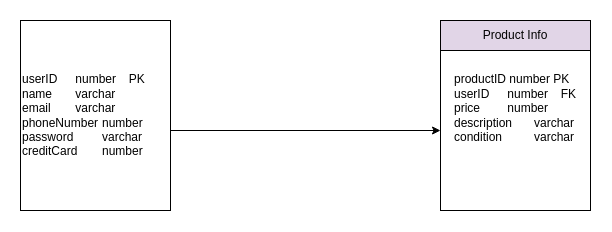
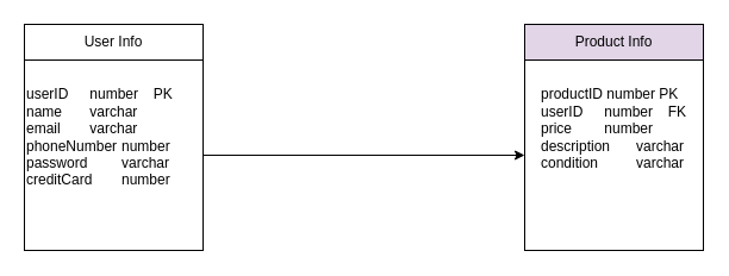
  <mxCell id="0" />
  <mxCell id="1" parent="0" />
  <mxCell id="2" value="userID&lt;span style=&quot;white-space: pre;&quot;&gt;&#09;&lt;/span&gt;number&lt;span style=&quot;white-space: pre;&quot;&gt;&#09;&lt;/span&gt;PK&lt;span style=&quot;white-space: pre;&quot;&gt;&#09;&lt;/span&gt;&lt;br&gt;name&lt;span style=&quot;white-space: pre;&quot;&gt;&#09;&lt;/span&gt;varchar&lt;br&gt;email&lt;span style=&quot;white-space: pre;&quot;&gt;&#09;&lt;/span&gt;varchar&lt;br&gt;phoneNumber&lt;span style=&quot;white-space: pre;&quot;&gt;&#09;&lt;/span&gt;number&lt;br&gt;password&lt;span style=&quot;white-space: pre;&quot;&gt;&#09;&lt;/span&gt;&lt;span style=&quot;white-space: pre;&quot;&gt;&#09;&lt;/span&gt;varchar&lt;br&gt;creditCard&lt;span style=&quot;white-space: pre;&quot;&gt;&#09;&lt;/span&gt;number" style="rounded=0;whiteSpace=wrap;html=1;align=left;" vertex="1" parent="1"><mxGeometry x="20" y="20" width="150" height="190" as="geometry" /></mxCell>
+ <mxCell id="3" value="User Info" style="rounded=0;whiteSpace=wrap;html=1;" vertex="1" parent="1"><mxGeometry x="20" y="20" width="150" height="30" as="geometry" /></mxCell>
  <mxCell id="4" value="" style="endArrow=classic;html=1;rounded=0;" edge="1" parent="1"><mxGeometry width="50" height="50" relative="1" as="geometry"><mxPoint x="170" y="130" as="sourcePoint" /><mxPoint x="440" y="130" as="targetPoint" /></mxGeometry></mxCell>
  <mxCell id="5" value="&lt;div style=&quot;text-align: left;&quot;&gt;&lt;span style=&quot;background-color: initial;&quot;&gt;productID number PK&lt;/span&gt;&lt;/div&gt;&lt;div style=&quot;text-align: left;&quot;&gt;&lt;span style=&quot;background-color: initial;&quot;&gt;userID&lt;/span&gt;&lt;span style=&quot;background-color: initial; white-space: pre;&quot;&gt;&#09;&lt;/span&gt;&lt;span style=&quot;background-color: initial;&quot;&gt;number&lt;/span&gt;&lt;span style=&quot;background-color: initial; white-space: pre;&quot;&gt;&#09;&lt;/span&gt;F&lt;span style=&quot;background-color: initial;&quot;&gt;K&lt;/span&gt;&lt;/div&gt;&lt;div style=&quot;text-align: left;&quot;&gt;price&lt;span style=&quot;white-space: pre;&quot;&gt;&#09;&lt;/span&gt;number&lt;/div&gt;&lt;div style=&quot;text-align: left;&quot;&gt;description&lt;span style=&quot;white-space: pre;&quot;&gt;&#09;&lt;/span&gt;varchar&lt;/div&gt;&lt;div style=&quot;text-align: left;&quot;&gt;condition&lt;span style=&quot;white-space: pre;&quot;&gt;&#09;&lt;/span&gt;&lt;span style=&quot;white-space: pre;&quot;&gt;&#09;&lt;/span&gt;varchar&lt;/div&gt;&lt;div style=&quot;text-align: left;&quot;&gt;&lt;span style=&quot;background-color: initial; white-space: pre;&quot;&gt;&#09;&lt;/span&gt;&lt;/div&gt;" style="rounded=0;whiteSpace=wrap;html=1;" vertex="1" parent="1"><mxGeometry x="440" y="20" width="150" height="190" as="geometry" /></mxCell>
  <mxCell id="6" value="Product Info" style="rounded=0;whiteSpace=wrap;html=1;fillColor=#e1d5e7;" vertex="1" parent="1"><mxGeometry x="440" y="20" width="150" height="30" as="geometry" /></mxCell>
